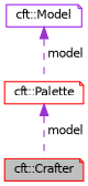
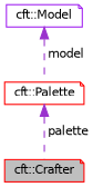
  digraph {
    node [color=red fillcolor=white fontname=Helvetica fontsize=10 shape=note style=filled]
    edge [color=darkorchid3 dir=back fontname=Helvetica fontsize=10 labelfontname=Helvetica labelfontsize=10 style=dashed]
    n1 [fillcolor=grey75 fontcolor=black height=0.2 label="cft::Crafter" width=0.4]
    n2 [height=0.2 label="cft::Palette" width=0.4]
    n3 [color=purple height=0.2 label="cft::Model" width=0.4]
-   n2 -> n1 [label=" model"]
+   n2 -> n1 [label=" palette"]
    n3 -> n2 [label=" model"]
  }
